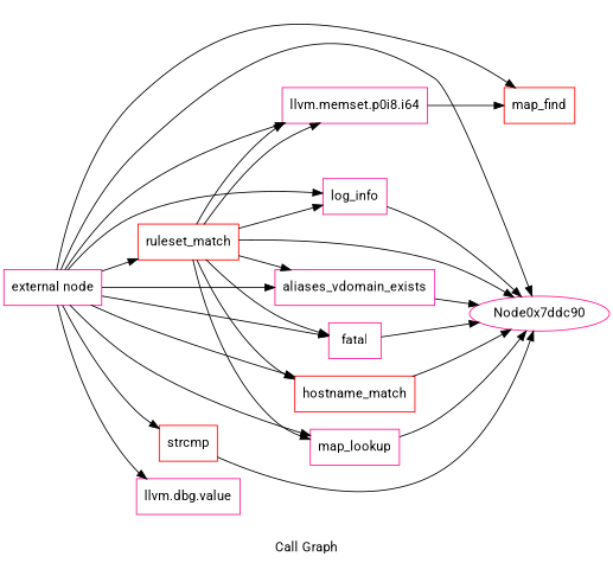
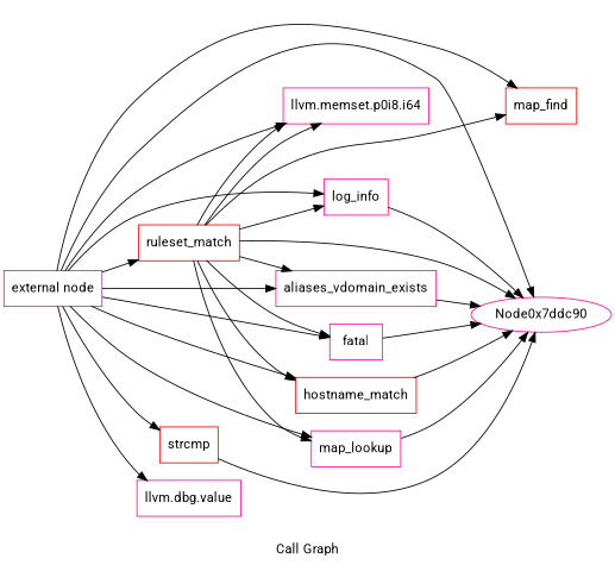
  digraph {
    fontname=Roboto
    label="Call Graph"
    rankdir=LR
    node [color=deeppink fontname=Roboto shape=record]
    edge [fontname=Roboto]
    n1 [label="{external node}"]
    n2 [color=red label="{ruleset_match}"]
    n3 [color=red label="{strcmp}"]
    n4 [color=red label="{map_find}"]
    n5 [label="{fatal}"]
    n6 [color=red label="{hostname_match}"]
    n7 [label="{map_lookup}"]
    n8 [label="{log_info}"]
    n9 [label="{aliases_vdomain_exists}"]
    n10 [label="{llvm.memset.p0i8.i64}"]
    n11 [label="{llvm.dbg.value}"]
    Node0x7ddc90 [shape=""]
    n1 -> n2
    n1 -> n3
    n1 -> n4
    n1 -> n5
    n1 -> n6
    n1 -> n7
    n1 -> n8
    n1 -> n9
    n1 -> n10
    n1 -> n11
    n1 -> Node0x7ddc90
-   n10 -> n4
+   n2 -> n4
    n2 -> n5
    n2 -> n6
    n2 -> n7
    n2 -> n8
    n2 -> n9
    n2 -> n10
    n2 -> n10
    n2 -> Node0x7ddc90
    n3 -> Node0x7ddc90
    n5 -> Node0x7ddc90
    n6 -> Node0x7ddc90
    n7 -> Node0x7ddc90
    n8 -> Node0x7ddc90
    n9 -> Node0x7ddc90
  }
